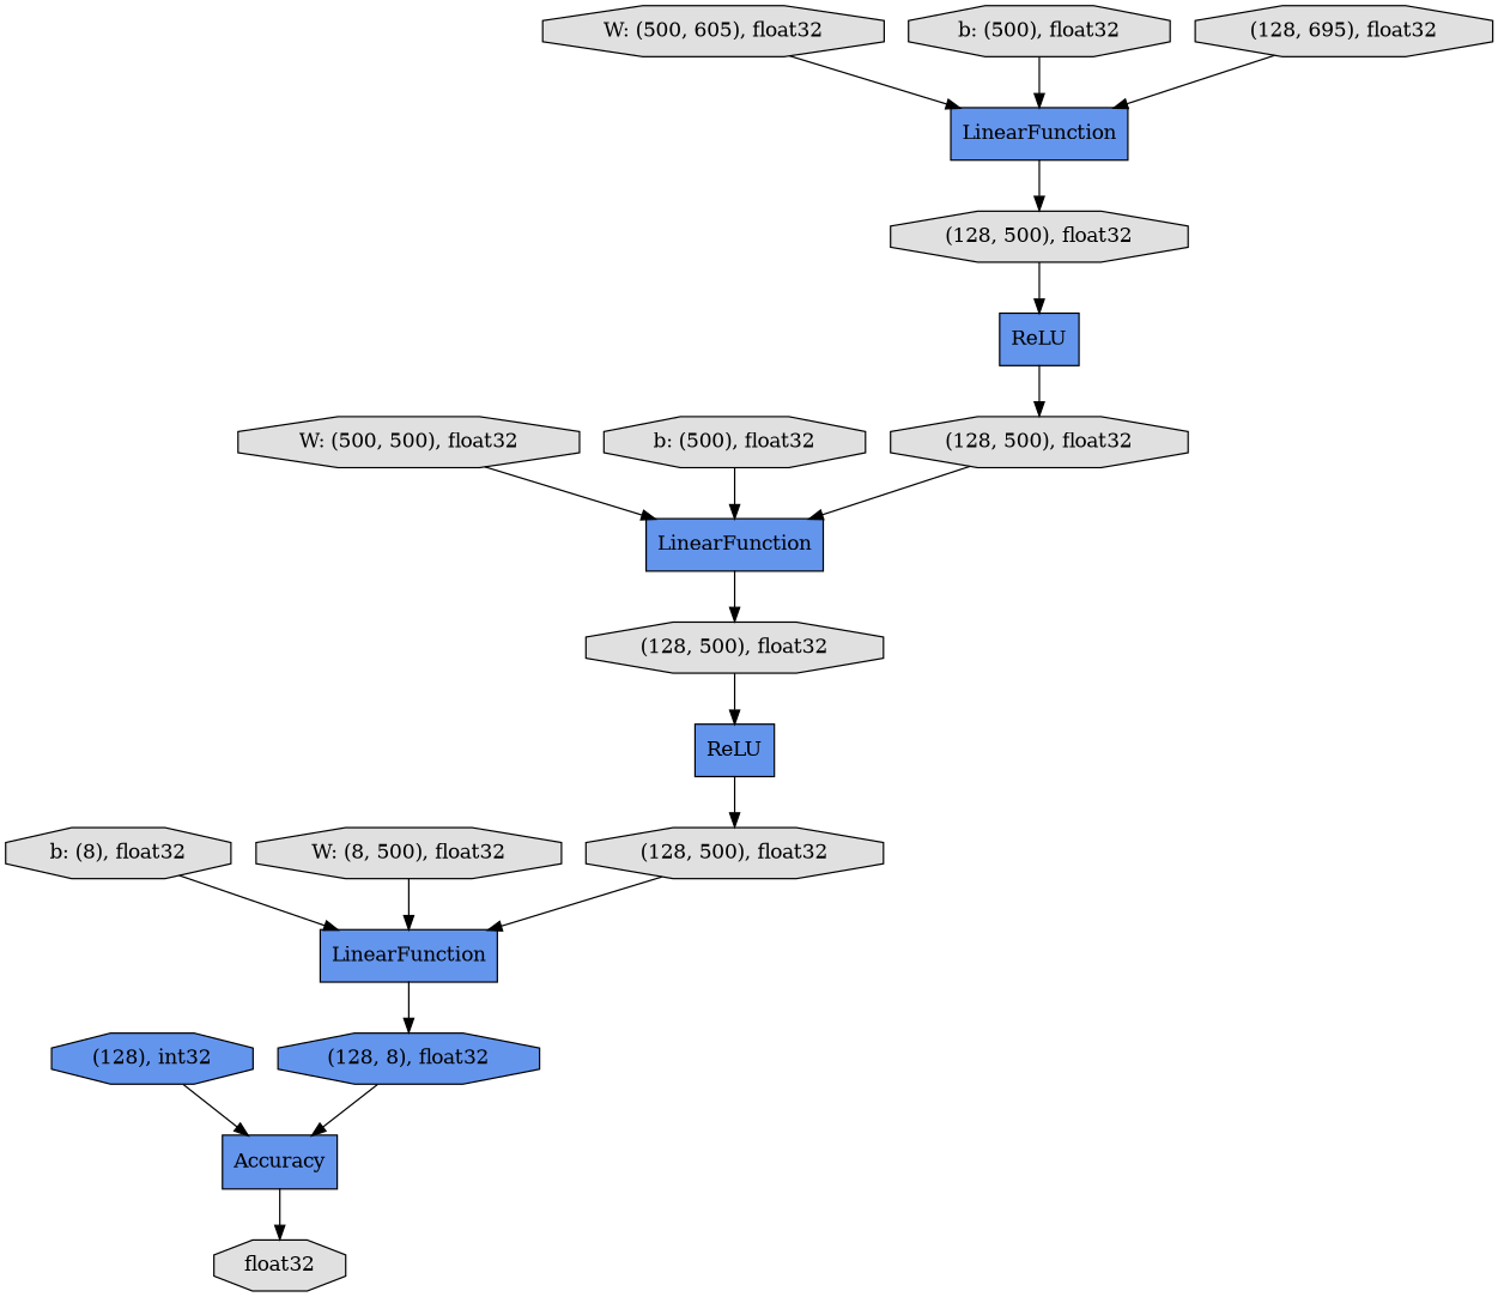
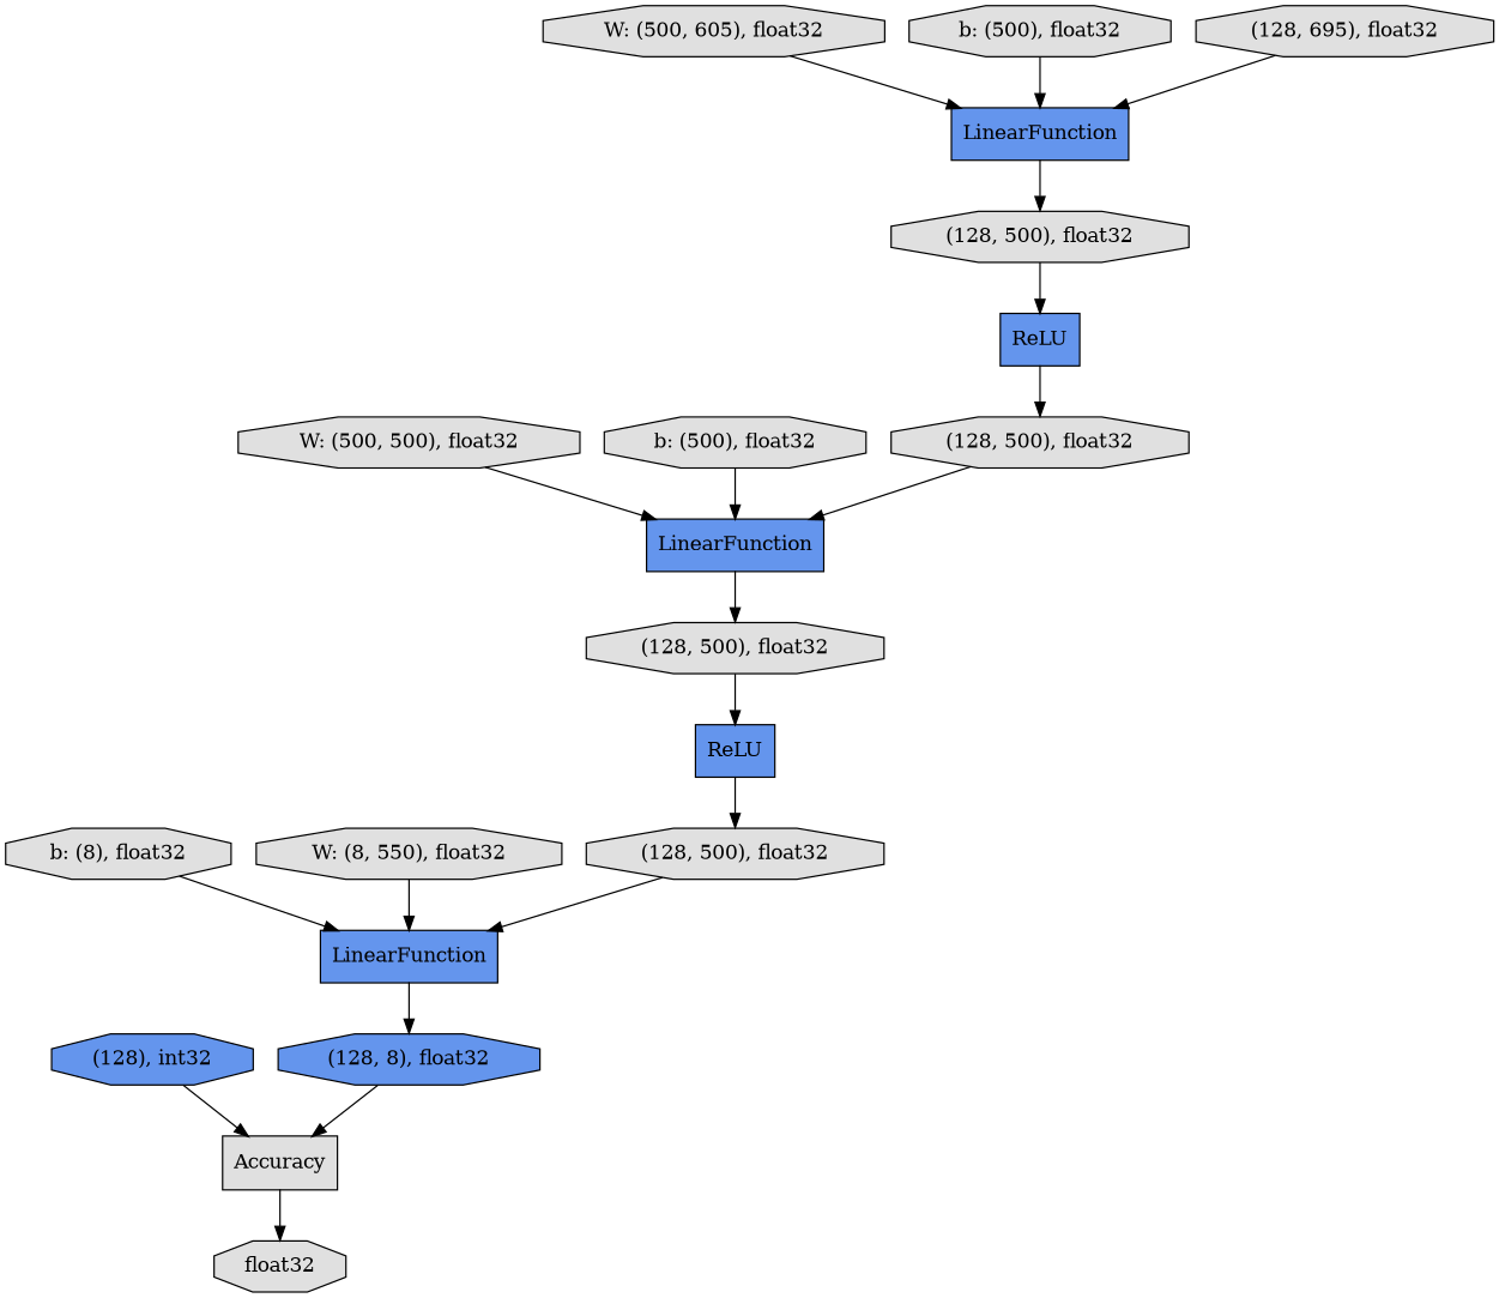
  digraph {
    rankdir=TB
    node [fillcolor="#E0E0E0" shape=octagon style=filled]
    n1 [fillcolor="#6495ED" label=ReLU shape=record]
    n2 [label="(128, 500), float32"]
    n3 [fillcolor="#6495ED" label=LinearFunction shape=record]
    n4 [label="b: (8), float32"]
    n5 [fillcolor="#6495ED" label=LinearFunction shape=record]
    n6 [fillcolor="#6495ED" label="(128, 8), float32"]
    n7 [fillcolor="#6495ED" label="(128), int32"]
-   n8 [fillcolor="#6495ED" label=Accuracy shape=record]
+   n8 [label=Accuracy shape=record]
    n9 [label=float32]
    n10 [label="(128, 500), float32"]
    n11 [label="W: (500, 500), float32"]
    n12 [label="(128, 500), float32"]
    n13 [label="b: (500), float32"]
    n14 [fillcolor="#6495ED" label=ReLU shape=record]
    n15 [label="(128, 500), float32"]
    n16 [label="W: (500, 605), float32"]
    n17 [fillcolor="#6495ED" label=LinearFunction shape=record]
    n18 [label="b: (500), float32"]
    n19 [label="(128, 695), float32"]
-   n20 [label="W: (8, 500), float32"]
+   n20 [label="W: (8, 550), float32"]
    n1 -> n2
    n2 -> n3
    n3 -> n12
    n4 -> n5
    n5 -> n6
    n6 -> n8
    n7 -> n8
    n8 -> n9
    n10 -> n5
    n11 -> n3
    n12 -> n14
    n13 -> n3
    n14 -> n10
    n15 -> n1
    n16 -> n17
    n17 -> n15
    n18 -> n17
    n19 -> n17
    n20 -> n5
  }
